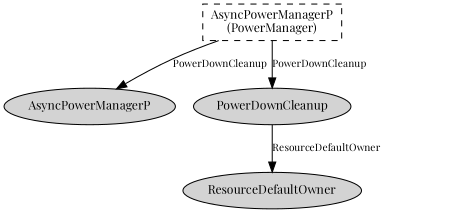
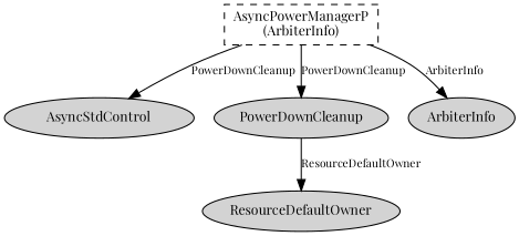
  digraph {
    fontname="Playfair Display"
    node [fontname="Playfair Display" fontsize=12 shape=ellipse style=filled]
    edge [fontname="Playfair Display" fontsize=10]
-   n1 [label="AsyncPowerManagerP\n(PowerManager)" shape=box style=dashed]
-   n2 [label=AsyncPowerManagerP]
+   n1 [label="AsyncPowerManagerP\n(ArbiterInfo)" shape=box style=dashed]
+   n2 [label=AsyncStdControl]
    n3 [label=PowerDownCleanup]
+   n4 [label=ArbiterInfo]
    n5 [label=ResourceDefaultOwner]
    n1 -> n2 [label=PowerDownCleanup]
    n1 -> n3 [label=PowerDownCleanup]
+   n1 -> n4 [label=ArbiterInfo]
    n3 -> n5 [label=ResourceDefaultOwner]
  }
